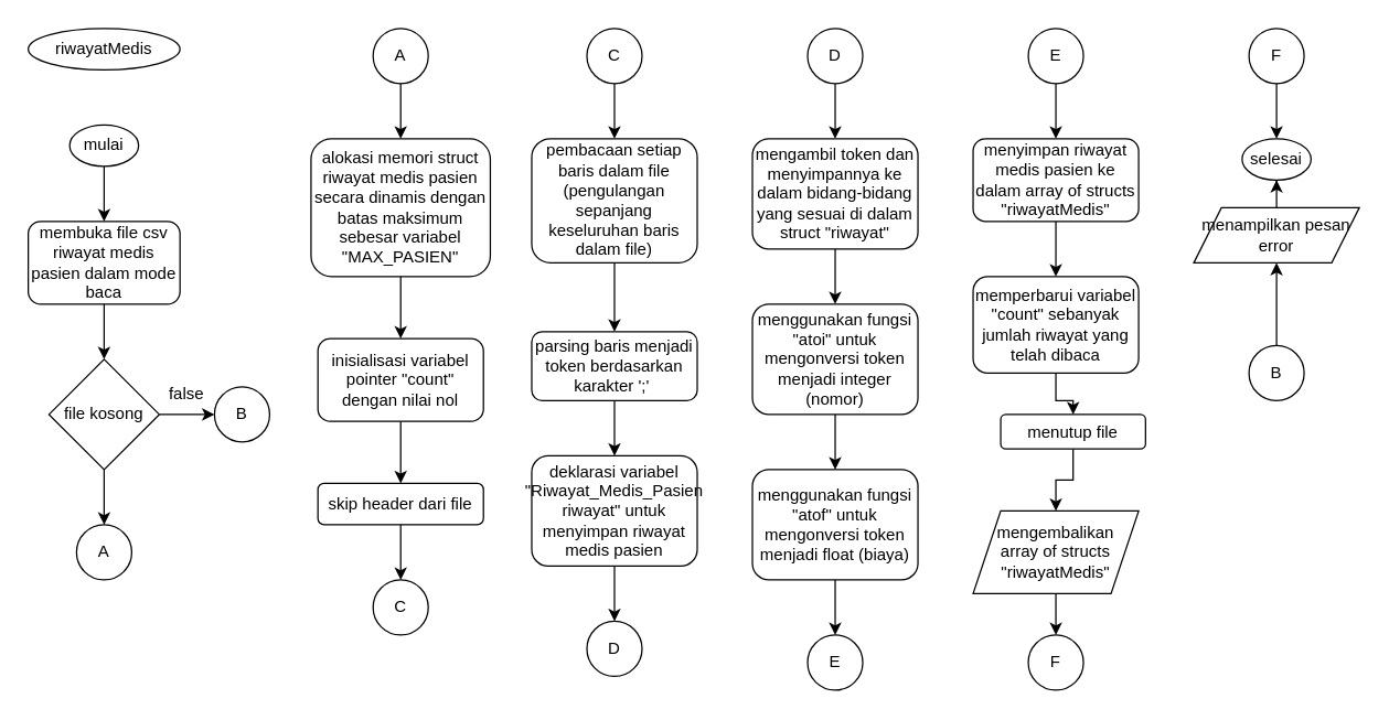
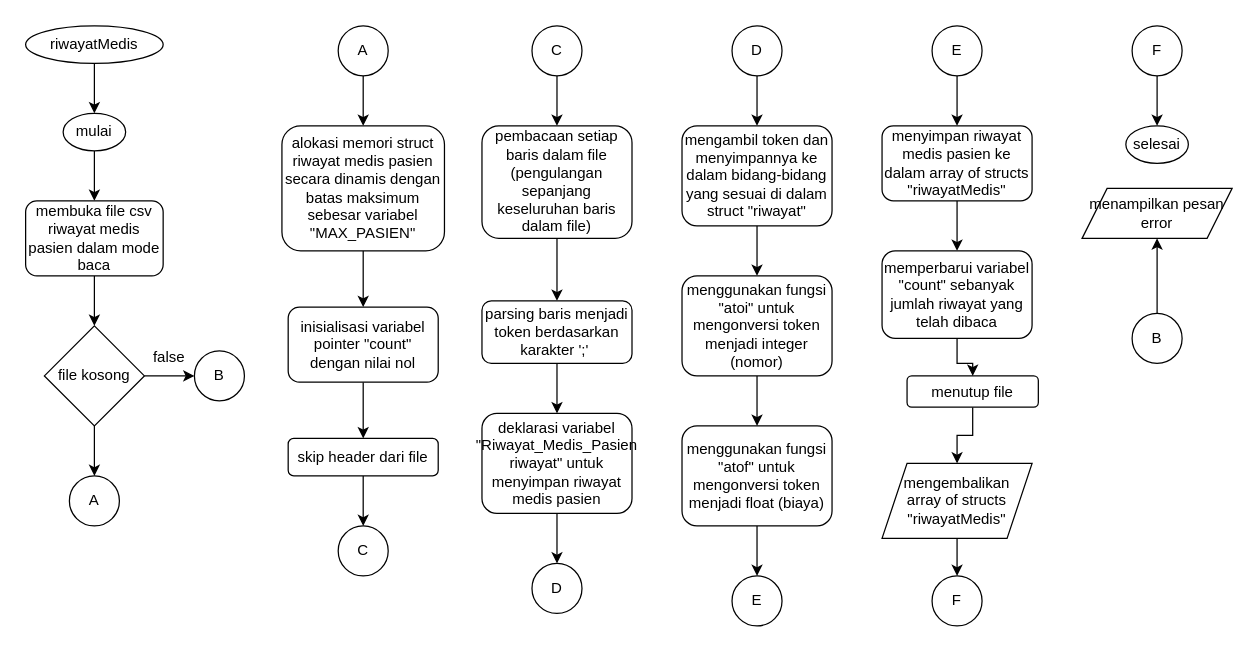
  <mxCell id="0" />
  <mxCell id="1" parent="0" />
+ <mxCell id="2" value="" style="edgeStyle=orthogonalEdgeStyle;rounded=0;orthogonalLoop=1;jettySize=auto;html=1;" edge="1" parent="1" source="3" target="5"><mxGeometry relative="1" as="geometry" /></mxCell>
  <mxCell id="3" value="riwayatMedis" style="ellipse;whiteSpace=wrap;html=1;" vertex="1" parent="1"><mxGeometry x="20" y="20" width="110" height="30" as="geometry" /></mxCell>
  <mxCell id="4" value="" style="edgeStyle=orthogonalEdgeStyle;rounded=0;orthogonalLoop=1;jettySize=auto;html=1;" edge="1" parent="1" source="5" target="7"><mxGeometry relative="1" as="geometry" /></mxCell>
  <mxCell id="5" value="mulai" style="ellipse;whiteSpace=wrap;html=1;" vertex="1" parent="1"><mxGeometry x="50" y="90" width="50" height="30" as="geometry" /></mxCell>
  <mxCell id="6" value="" style="edgeStyle=orthogonalEdgeStyle;rounded=0;orthogonalLoop=1;jettySize=auto;html=1;" edge="1" parent="1" source="7" target="10"><mxGeometry relative="1" as="geometry" /></mxCell>
  <mxCell id="7" value="membuka file csv riwayat medis pasien dalam mode baca" style="rounded=1;whiteSpace=wrap;html=1;" vertex="1" parent="1"><mxGeometry x="20" y="160" width="110" height="60" as="geometry" /></mxCell>
  <mxCell id="8" value="" style="edgeStyle=orthogonalEdgeStyle;rounded=0;orthogonalLoop=1;jettySize=auto;html=1;" edge="1" parent="1" source="10" target="11"><mxGeometry relative="1" as="geometry" /></mxCell>
  <mxCell id="9" value="" style="edgeStyle=orthogonalEdgeStyle;rounded=0;orthogonalLoop=1;jettySize=auto;html=1;" edge="1" parent="1" source="10" target="12"><mxGeometry relative="1" as="geometry" /></mxCell>
  <mxCell id="10" value="file kosong" style="rhombus;whiteSpace=wrap;html=1;" vertex="1" parent="1"><mxGeometry x="35" y="260" width="80" height="80" as="geometry" /></mxCell>
  <mxCell id="11" value="A" style="ellipse;whiteSpace=wrap;html=1;aspect=fixed;" vertex="1" parent="1"><mxGeometry x="55" y="380" width="40" height="40" as="geometry" /></mxCell>
  <mxCell id="12" value="B" style="ellipse;whiteSpace=wrap;html=1;aspect=fixed;" vertex="1" parent="1"><mxGeometry x="155" y="280" width="40" height="40" as="geometry" /></mxCell>
  <mxCell id="13" value="false" style="text;html=1;align=center;verticalAlign=middle;whiteSpace=wrap;rounded=0;" vertex="1" parent="1"><mxGeometry x="105" y="270" width="60" height="30" as="geometry" /></mxCell>
  <mxCell id="14" value="" style="edgeStyle=orthogonalEdgeStyle;rounded=0;orthogonalLoop=1;jettySize=auto;html=1;" edge="1" parent="1" source="15" target="17"><mxGeometry relative="1" as="geometry" /></mxCell>
  <mxCell id="15" value="A" style="ellipse;whiteSpace=wrap;html=1;aspect=fixed;" vertex="1" parent="1"><mxGeometry x="270" y="20" width="40" height="40" as="geometry" /></mxCell>
  <mxCell id="16" value="" style="edgeStyle=orthogonalEdgeStyle;rounded=0;orthogonalLoop=1;jettySize=auto;html=1;" edge="1" parent="1" source="17" target="19"><mxGeometry relative="1" as="geometry" /></mxCell>
  <mxCell id="17" value="alokasi memori struct riwayat medis pasien secara dinamis dengan batas maksimum sebesar variabel &quot;MAX_PASIEN&quot;" style="rounded=1;whiteSpace=wrap;html=1;" vertex="1" parent="1"><mxGeometry x="225" y="100" width="130" height="100" as="geometry" /></mxCell>
  <mxCell id="18" value="" style="edgeStyle=orthogonalEdgeStyle;rounded=0;orthogonalLoop=1;jettySize=auto;html=1;" edge="1" parent="1" source="19" target="21"><mxGeometry relative="1" as="geometry" /></mxCell>
  <mxCell id="19" value="inisialisasi variabel pointer &quot;count&quot; dengan nilai nol" style="rounded=1;whiteSpace=wrap;html=1;" vertex="1" parent="1"><mxGeometry x="230" y="245" width="120" height="60" as="geometry" /></mxCell>
  <mxCell id="20" value="" style="edgeStyle=orthogonalEdgeStyle;rounded=0;orthogonalLoop=1;jettySize=auto;html=1;" edge="1" parent="1" source="21" target="22"><mxGeometry relative="1" as="geometry" /></mxCell>
  <mxCell id="21" value="skip header dari file" style="rounded=1;whiteSpace=wrap;html=1;" vertex="1" parent="1"><mxGeometry x="230" y="350" width="120" height="30" as="geometry" /></mxCell>
  <mxCell id="22" value="C" style="ellipse;whiteSpace=wrap;html=1;aspect=fixed;" vertex="1" parent="1"><mxGeometry x="270" y="420" width="40" height="40" as="geometry" /></mxCell>
  <mxCell id="23" value="" style="edgeStyle=orthogonalEdgeStyle;rounded=0;orthogonalLoop=1;jettySize=auto;html=1;" edge="1" parent="1" source="24" target="26"><mxGeometry relative="1" as="geometry" /></mxCell>
  <mxCell id="24" value="C" style="ellipse;whiteSpace=wrap;html=1;aspect=fixed;" vertex="1" parent="1"><mxGeometry x="425" y="20" width="40" height="40" as="geometry" /></mxCell>
  <mxCell id="25" value="" style="edgeStyle=orthogonalEdgeStyle;rounded=0;orthogonalLoop=1;jettySize=auto;html=1;" edge="1" parent="1" source="26" target="28"><mxGeometry relative="1" as="geometry" /></mxCell>
  <mxCell id="26" value="pembacaan setiap baris dalam file (pengulangan sepanjang keseluruhan baris dalam file)" style="rounded=1;whiteSpace=wrap;html=1;" vertex="1" parent="1"><mxGeometry x="385" y="100" width="120" height="90" as="geometry" /></mxCell>
  <mxCell id="27" value="" style="edgeStyle=orthogonalEdgeStyle;rounded=0;orthogonalLoop=1;jettySize=auto;html=1;" edge="1" parent="1" source="28" target="30"><mxGeometry relative="1" as="geometry" /></mxCell>
  <mxCell id="28" value="parsing baris menjadi token berdasarkan karakter ';'&amp;nbsp;" style="rounded=1;whiteSpace=wrap;html=1;" vertex="1" parent="1"><mxGeometry x="385" y="240" width="120" height="50" as="geometry" /></mxCell>
  <mxCell id="29" value="" style="edgeStyle=orthogonalEdgeStyle;rounded=0;orthogonalLoop=1;jettySize=auto;html=1;" edge="1" parent="1" source="30" target="31"><mxGeometry relative="1" as="geometry" /></mxCell>
  <mxCell id="30" value="deklarasi variabel &quot;Riwayat_Medis_Pasien riwayat&quot; untuk menyimpan riwayat medis pasien" style="rounded=1;whiteSpace=wrap;html=1;" vertex="1" parent="1"><mxGeometry x="385" y="330" width="120" height="80" as="geometry" /></mxCell>
  <mxCell id="31" value="D" style="ellipse;whiteSpace=wrap;html=1;aspect=fixed;" vertex="1" parent="1"><mxGeometry x="425" y="450" width="40" height="40" as="geometry" /></mxCell>
  <mxCell id="32" value="" style="edgeStyle=orthogonalEdgeStyle;rounded=0;orthogonalLoop=1;jettySize=auto;html=1;" edge="1" parent="1" source="33" target="35"><mxGeometry relative="1" as="geometry" /></mxCell>
  <mxCell id="33" value="D" style="ellipse;whiteSpace=wrap;html=1;aspect=fixed;" vertex="1" parent="1"><mxGeometry x="585" y="20" width="40" height="40" as="geometry" /></mxCell>
  <mxCell id="34" value="" style="edgeStyle=orthogonalEdgeStyle;rounded=0;orthogonalLoop=1;jettySize=auto;html=1;" edge="1" parent="1" source="35" target="37"><mxGeometry relative="1" as="geometry" /></mxCell>
  <mxCell id="35" value="mengambil token dan menyimpannya ke dalam bidang-bidang yang sesuai di dalam struct &quot;riwayat&quot;" style="rounded=1;whiteSpace=wrap;html=1;" vertex="1" parent="1"><mxGeometry x="545" y="100" width="120" height="80" as="geometry" /></mxCell>
  <mxCell id="36" value="" style="edgeStyle=orthogonalEdgeStyle;rounded=0;orthogonalLoop=1;jettySize=auto;html=1;" edge="1" parent="1" source="37" target="39"><mxGeometry relative="1" as="geometry" /></mxCell>
  <mxCell id="37" value="menggunakan fungsi &quot;atoi&quot; untuk mengonversi token menjadi integer (nomor)" style="rounded=1;whiteSpace=wrap;html=1;" vertex="1" parent="1"><mxGeometry x="545" y="220" width="120" height="80" as="geometry" /></mxCell>
  <mxCell id="38" value="" style="edgeStyle=orthogonalEdgeStyle;rounded=0;orthogonalLoop=1;jettySize=auto;html=1;" edge="1" parent="1" source="39" target="40"><mxGeometry relative="1" as="geometry" /></mxCell>
  <mxCell id="39" value="menggunakan fungsi &quot;atof&quot; untuk mengonversi token menjadi float (biaya)" style="rounded=1;whiteSpace=wrap;html=1;" vertex="1" parent="1"><mxGeometry x="545" y="340" width="120" height="80" as="geometry" /></mxCell>
  <mxCell id="40" value="E" style="ellipse;whiteSpace=wrap;html=1;aspect=fixed;" vertex="1" parent="1"><mxGeometry x="585" y="460" width="40" height="40" as="geometry" /></mxCell>
  <mxCell id="41" value="" style="edgeStyle=orthogonalEdgeStyle;rounded=0;orthogonalLoop=1;jettySize=auto;html=1;" edge="1" parent="1" source="42" target="44"><mxGeometry relative="1" as="geometry" /></mxCell>
  <mxCell id="42" value="E" style="ellipse;whiteSpace=wrap;html=1;aspect=fixed;" vertex="1" parent="1"><mxGeometry x="745" y="20" width="40" height="40" as="geometry" /></mxCell>
  <mxCell id="43" value="" style="edgeStyle=orthogonalEdgeStyle;rounded=0;orthogonalLoop=1;jettySize=auto;html=1;" edge="1" parent="1" source="44" target="46"><mxGeometry relative="1" as="geometry" /></mxCell>
  <mxCell id="44" value="menyimpan riwayat medis pasien ke dalam array of structs &quot;riwayatMedis&quot;" style="rounded=1;whiteSpace=wrap;html=1;" vertex="1" parent="1"><mxGeometry x="705" y="100" width="120" height="60" as="geometry" /></mxCell>
  <mxCell id="45" value="" style="edgeStyle=orthogonalEdgeStyle;rounded=0;orthogonalLoop=1;jettySize=auto;html=1;" edge="1" parent="1" source="46" target="48"><mxGeometry relative="1" as="geometry" /></mxCell>
  <mxCell id="46" value="memperbarui variabel &quot;count&quot; sebanyak jumlah riwayat yang telah dibaca" style="rounded=1;whiteSpace=wrap;html=1;" vertex="1" parent="1"><mxGeometry x="705" y="200" width="120" height="70" as="geometry" /></mxCell>
  <mxCell id="47" value="" style="edgeStyle=orthogonalEdgeStyle;rounded=0;orthogonalLoop=1;jettySize=auto;html=1;" edge="1" parent="1" source="48" target="50"><mxGeometry relative="1" as="geometry" /></mxCell>
  <mxCell id="48" value="menutup file" style="rounded=1;whiteSpace=wrap;html=1;" vertex="1" parent="1"><mxGeometry x="725" y="300" width="105" height="25" as="geometry" /></mxCell>
  <mxCell id="49" value="" style="edgeStyle=orthogonalEdgeStyle;rounded=0;orthogonalLoop=1;jettySize=auto;html=1;" edge="1" parent="1" source="50" target="51"><mxGeometry relative="1" as="geometry" /></mxCell>
  <mxCell id="50" value="mengembalikan&lt;div&gt;array of structs&lt;/div&gt;&lt;div&gt;&quot;riwayatMedis&quot;&lt;/div&gt;" style="shape=parallelogram;perimeter=parallelogramPerimeter;whiteSpace=wrap;html=1;fixedSize=1;" vertex="1" parent="1"><mxGeometry x="705" y="370" width="120" height="60" as="geometry" /></mxCell>
  <mxCell id="51" value="F" style="ellipse;whiteSpace=wrap;html=1;aspect=fixed;" vertex="1" parent="1"><mxGeometry x="745" y="460" width="40" height="40" as="geometry" /></mxCell>
  <mxCell id="52" value="" style="edgeStyle=orthogonalEdgeStyle;rounded=0;orthogonalLoop=1;jettySize=auto;html=1;" edge="1" parent="1" source="53" target="54"><mxGeometry relative="1" as="geometry" /></mxCell>
  <mxCell id="53" value="F" style="ellipse;whiteSpace=wrap;html=1;aspect=fixed;" vertex="1" parent="1"><mxGeometry x="905" y="20" width="40" height="40" as="geometry" /></mxCell>
  <mxCell id="54" value="selesai" style="ellipse;whiteSpace=wrap;html=1;" vertex="1" parent="1"><mxGeometry x="900" y="100" width="50" height="30" as="geometry" /></mxCell>
- <mxCell id="55" value="" style="edgeStyle=orthogonalEdgeStyle;rounded=0;orthogonalLoop=1;jettySize=auto;html=1;" edge="1" parent="1" source="56" target="54"><mxGeometry relative="1" as="geometry" /></mxCell>
  <mxCell id="56" value="menampilkan pesan error" style="shape=parallelogram;perimeter=parallelogramPerimeter;whiteSpace=wrap;html=1;fixedSize=1;" vertex="1" parent="1"><mxGeometry x="865" y="150" width="120" height="40" as="geometry" /></mxCell>
  <mxCell id="57" value="" style="edgeStyle=orthogonalEdgeStyle;rounded=0;orthogonalLoop=1;jettySize=auto;html=1;" edge="1" parent="1" source="58" target="56"><mxGeometry relative="1" as="geometry" /></mxCell>
  <mxCell id="58" value="B" style="ellipse;whiteSpace=wrap;html=1;aspect=fixed;" vertex="1" parent="1"><mxGeometry x="905" y="250" width="40" height="40" as="geometry" /></mxCell>
